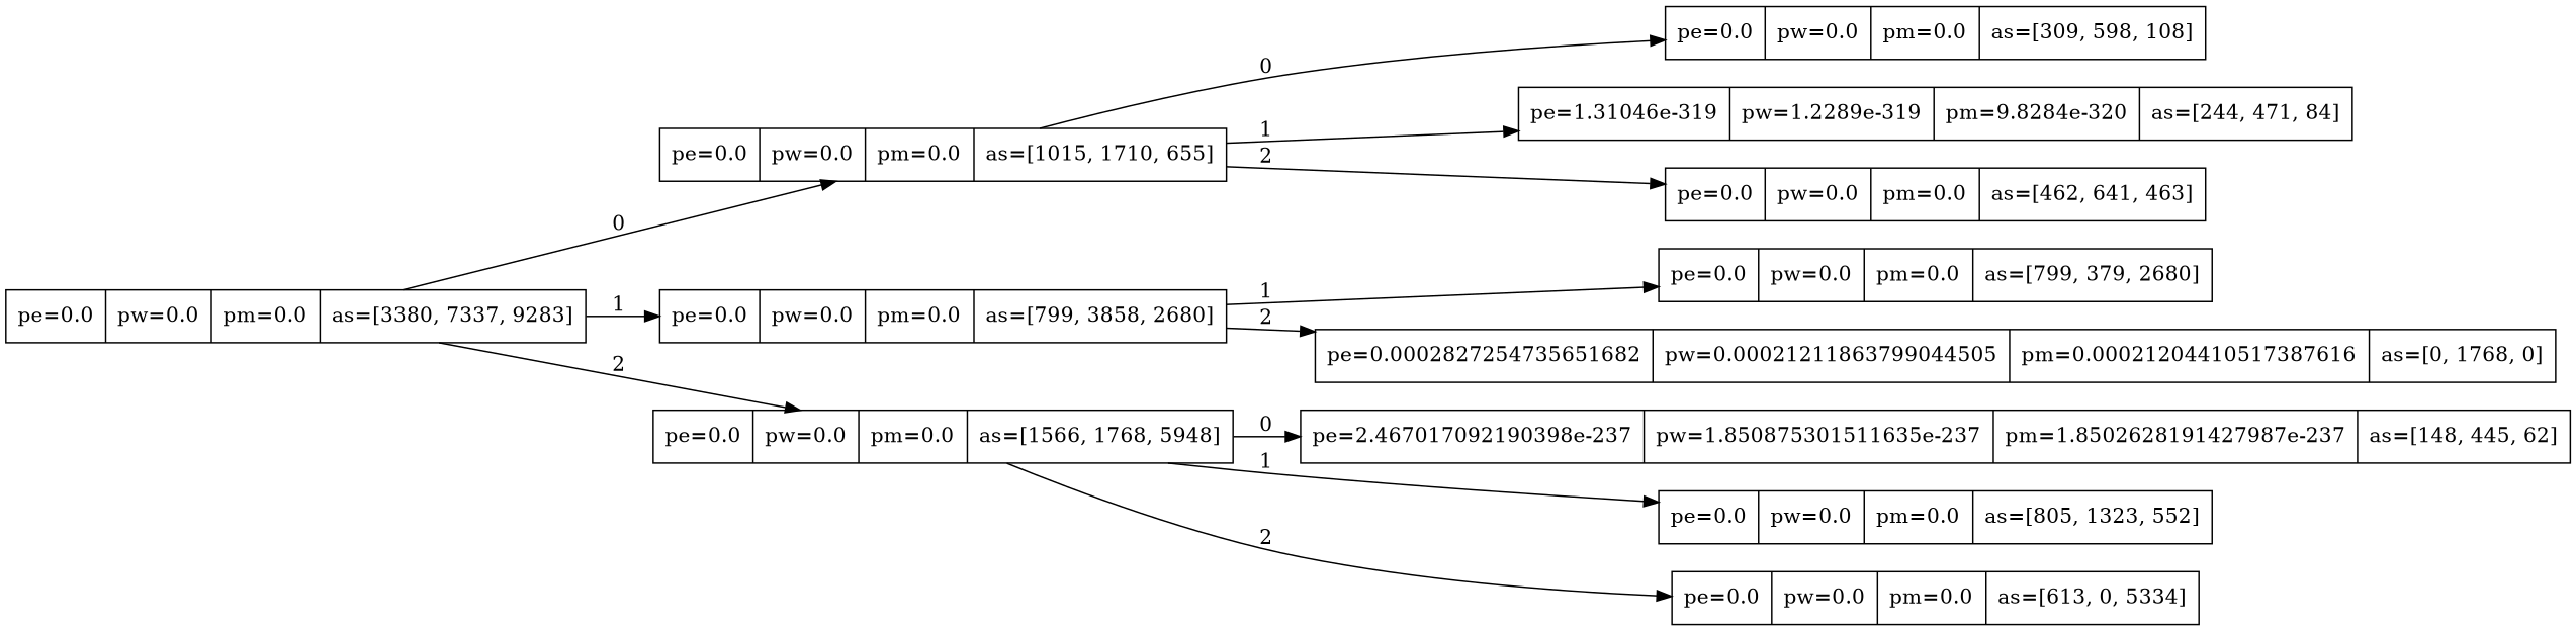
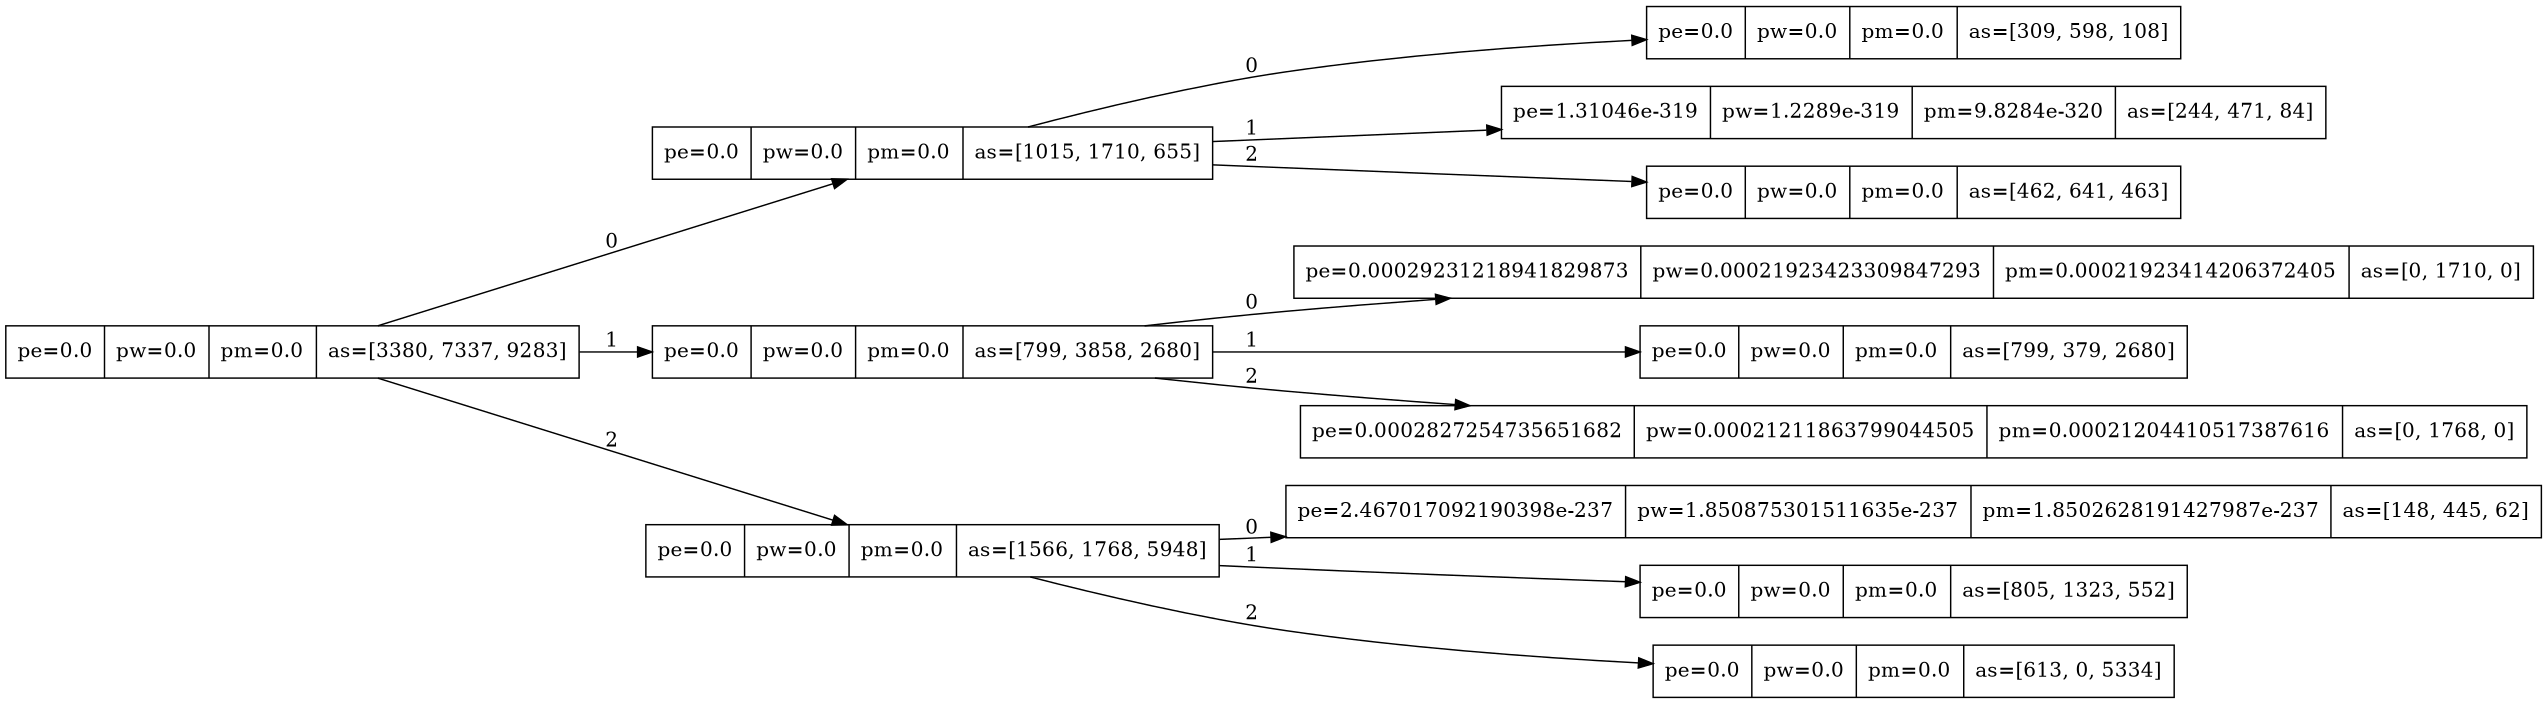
  digraph {
    rankdir=LR
    node [shape=record]
    n1 [label="{pe=0.0 | pw=0.0 | pm=0.0 | as=[3380, 7337, 9283]}"]
    n2 [label="{pe=0.0 | pw=0.0 | pm=0.0 | as=[1015, 1710, 655]}"]
    n3 [label="{pe=0.0 | pw=0.0 | pm=0.0 | as=[799, 3858, 2680]}"]
    n4 [label="{pe=0.0 | pw=0.0 | pm=0.0 | as=[1566, 1768, 5948]}"]
    n5 [label="{pe=0.0 | pw=0.0 | pm=0.0 | as=[309, 598, 108]}"]
    n6 [label="{pe=1.31046e-319 | pw=1.2289e-319 | pm=9.8284e-320 | as=[244, 471, 84]}"]
    n7 [label="{pe=0.0 | pw=0.0 | pm=0.0 | as=[462, 641, 463]}"]
+   n8 [label="{pe=0.00029231218941829873 | pw=0.00021923423309847293 | pm=0.00021923414206372405 | as=[0, 1710, 0]}"]
    n9 [label="{pe=0.0 | pw=0.0 | pm=0.0 | as=[799, 379, 2680]}"]
    n10 [label="{pe=0.0002827254735651682 | pw=0.00021211863799044505 | pm=0.00021204410517387616 | as=[0, 1768, 0]}"]
    n11 [label="{pe=2.467017092190398e-237 | pw=1.850875301511635e-237 | pm=1.8502628191427987e-237 | as=[148, 445, 62]}"]
    n12 [label="{pe=0.0 | pw=0.0 | pm=0.0 | as=[805, 1323, 552]}"]
    n13 [label="{pe=0.0 | pw=0.0 | pm=0.0 | as=[613, 0, 5334]}"]
    n1 -> n2 [label=0]
    n1 -> n3 [label=1]
    n1 -> n4 [label=2]
    n2 -> n5 [label=0]
    n2 -> n6 [label=1]
    n2 -> n7 [label=2]
+   n3 -> n8 [label=0]
    n3 -> n9 [label=1]
    n3 -> n10 [label=2]
    n4 -> n11 [label=0]
    n4 -> n12 [label=1]
    n4 -> n13 [label=2]
  }
